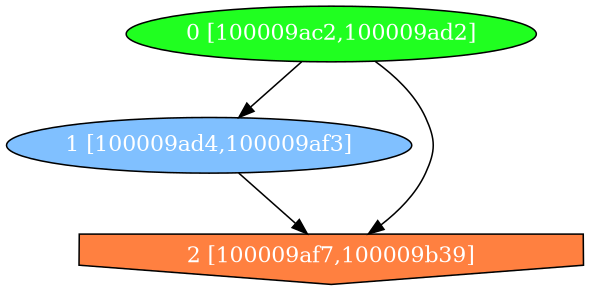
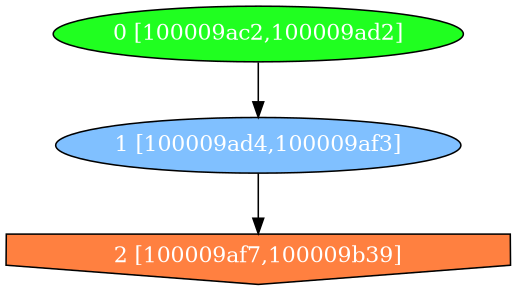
  digraph {
    node [fontcolor="#ffffff" shape=oval style=filled]
    n1 [fillcolor="#20FF20" label="0 [100009ac2,100009ad2]"]
    n2 [fillcolor="#80C0FF" label="1 [100009ad4,100009af3]"]
    n3 [fillcolor="#FF8040" label="2 [100009af7,100009b39]" shape=invhouse]
    n1 -> n2
-   n1 -> n3
    n2 -> n3
  }
